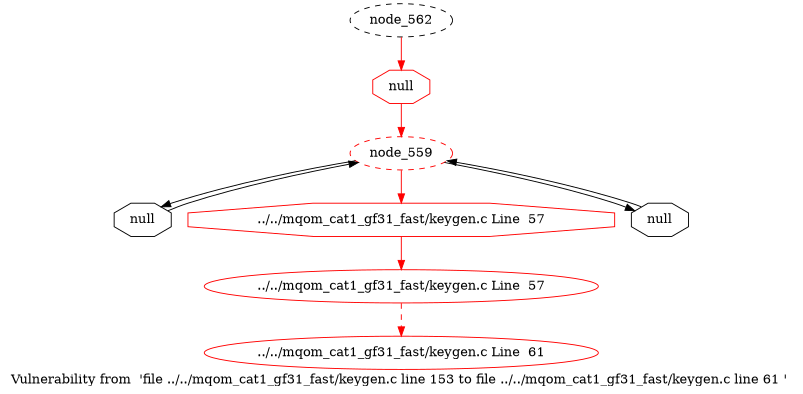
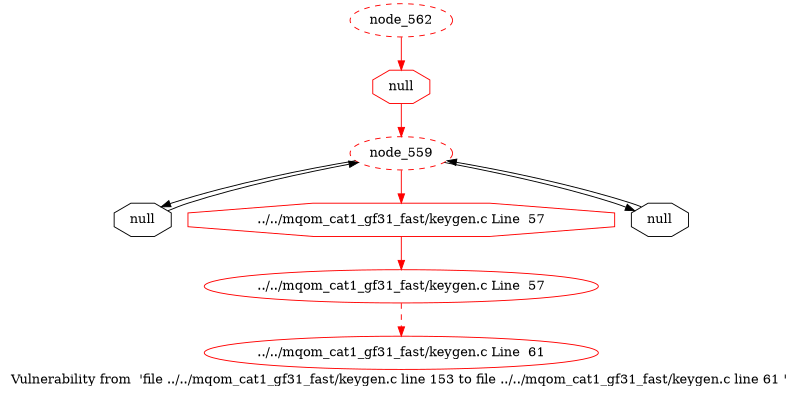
  digraph {
    label="Vulnerability from  'file ../../mqom_cat1_gf31_fast/keygen.c line 153 to file ../../mqom_cat1_gf31_fast/keygen.c line 61 ' "
    node [color=red shape=octagon style=solid]
    edge [color=red]
    n1 [label=null]
    node_559 [shape=ellipse style=dashed]
    n3 [label=null color=""]
    n4 [label="../../mqom_cat1_gf31_fast/keygen.c Line  57"]
    n5 [label=null color=""]
-   node_562 [color=black shape=ellipse style=dashed]
+   node_562 [shape=ellipse style=dashed]
    n7 [label="../../mqom_cat1_gf31_fast/keygen.c Line  61" shape=ellipse]
    n8 [label="../../mqom_cat1_gf31_fast/keygen.c Line  57" shape=ellipse]
    n1 -> node_559
    node_559 -> n3 [color=""]
    node_559 -> n4
    node_559 -> n5 [color=""]
    n3 -> node_559 [color=""]
    n4 -> n8
    n5 -> node_559 [color=""]
    node_562 -> n1
    n8 -> n7 [style=dashed]
  }
